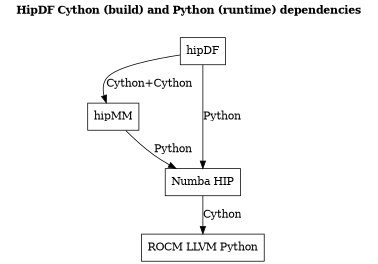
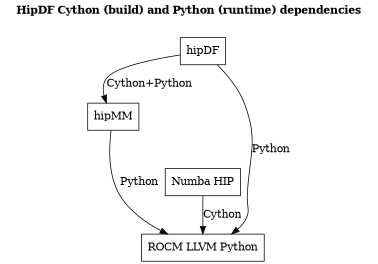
  digraph {
    label=< <b> HipDF Cython (build) and Python (runtime) dependencies </b> >
    labelloc=top
    node [shape=rectangle]
    n1 [label=hipDF]
    n2 [label=hipMM]
    n3 [label="Numba HIP"]
    n4 [label="ROCM LLVM Python"]
-   n1 -> n2 [label="Cython+Cython"]
-   n1 -> n3 [label=Python]
-   n2 -> n3 [label=Python]
+   n1 -> n2 [label="Cython+Python"]
+   n1 -> n4 [label=Python]
+   n2 -> n4 [label=Python]
    n3 -> n4 [label=Cython]
  }
